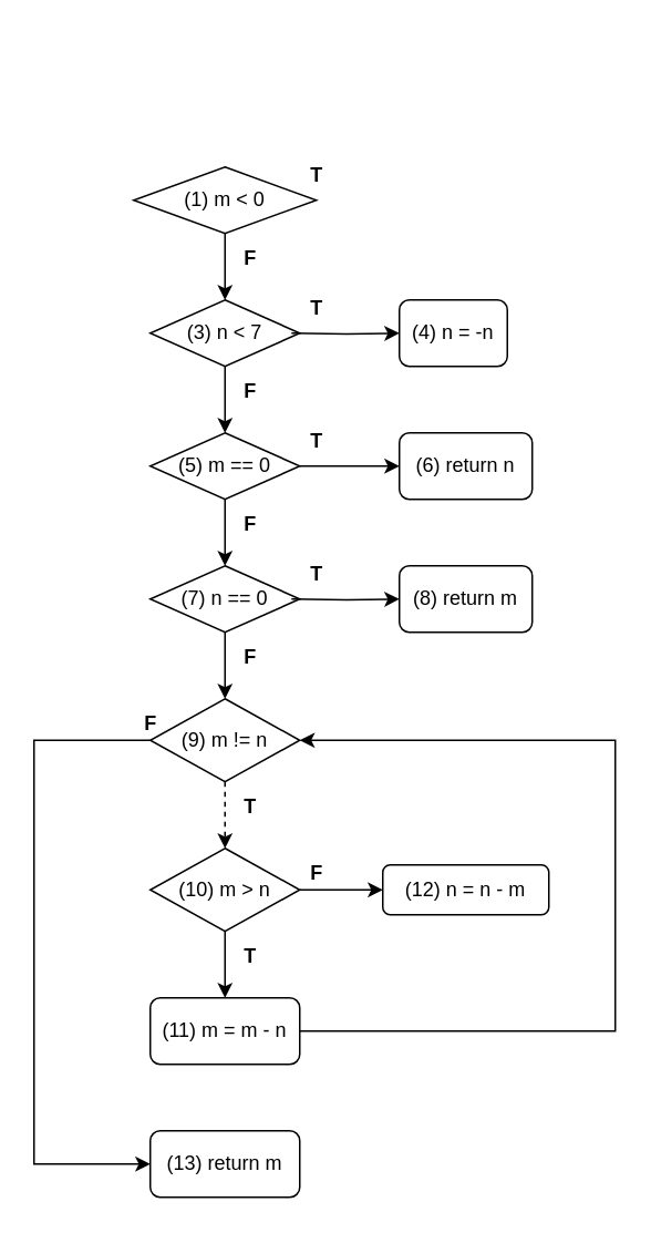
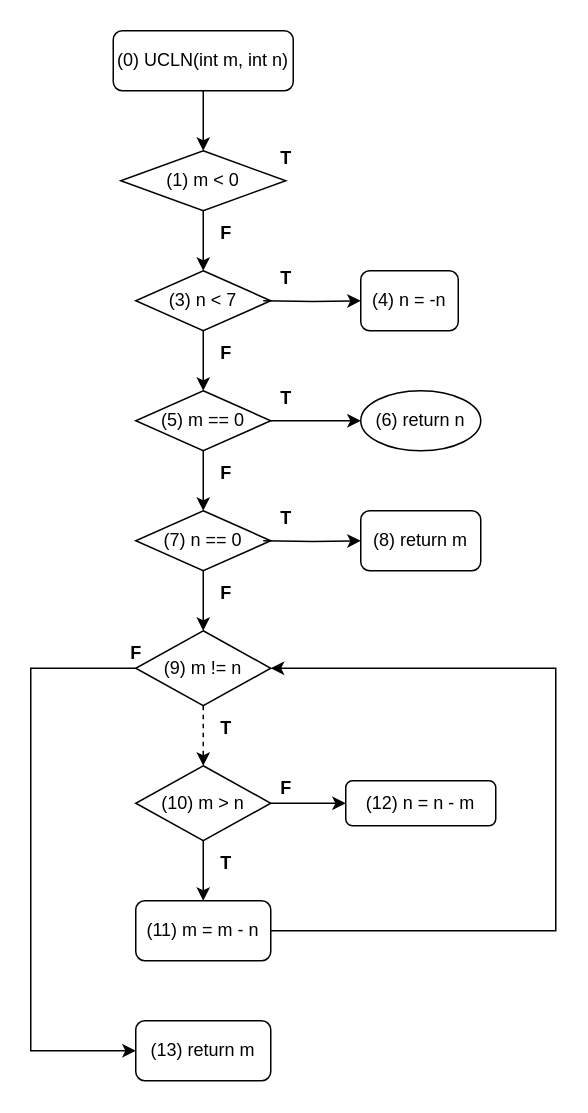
  <mxCell id="0" />
  <mxCell id="1" parent="0" />
+ <mxCell id="2" style="edgeStyle=orthogonalEdgeStyle;rounded=0;orthogonalLoop=1;jettySize=auto;html=1;exitX=0.5;exitY=1;exitDx=0;exitDy=0;" edge="1" parent="1" source="3" target="5"><mxGeometry relative="1" as="geometry"><mxPoint x="135" y="110" as="targetPoint" /></mxGeometry></mxCell>
+ <mxCell id="3" value="(0) UCLN(int m, int n)" style="rounded=1;whiteSpace=wrap;html=1;" vertex="1" parent="1"><mxGeometry x="75" y="20" width="120" height="40" as="geometry" /></mxCell>
  <mxCell id="4" style="edgeStyle=orthogonalEdgeStyle;rounded=0;orthogonalLoop=1;jettySize=auto;html=1;exitX=0.5;exitY=1;exitDx=0;exitDy=0;entryX=0.5;entryY=0;entryDx=0;entryDy=0;" edge="1" parent="1" source="5" target="7"><mxGeometry relative="1" as="geometry" /></mxCell>
  <mxCell id="5" value="&lt;span id=&quot;selected_text&quot;&gt;&lt;/span&gt;&lt;span id=&quot;selected_text&quot;&gt;&lt;/span&gt;(1) m &amp;lt; 0" style="rhombus;whiteSpace=wrap;html=1;" vertex="1" parent="1"><mxGeometry x="80" y="100" width="110" height="40" as="geometry" /></mxCell>
  <mxCell id="6" style="edgeStyle=orthogonalEdgeStyle;rounded=0;orthogonalLoop=1;jettySize=auto;html=1;exitX=0.5;exitY=1;exitDx=0;exitDy=0;entryX=0.5;entryY=0;entryDx=0;entryDy=0;" edge="1" parent="1" source="7" target="12"><mxGeometry relative="1" as="geometry" /></mxCell>
  <mxCell id="7" value="&lt;span id=&quot;selected_text&quot;&gt;&lt;/span&gt;&lt;span id=&quot;selected_text&quot;&gt;&lt;/span&gt;&lt;span id=&quot;selected_text&quot;&gt;&lt;/span&gt;(3) n &amp;lt; 7" style="rhombus;whiteSpace=wrap;html=1;" vertex="1" parent="1"><mxGeometry x="90" y="180" width="90" height="40" as="geometry" /></mxCell>
  <mxCell id="8" style="edgeStyle=orthogonalEdgeStyle;rounded=0;orthogonalLoop=1;jettySize=auto;html=1;exitX=1;exitY=0.5;exitDx=0;exitDy=0;" edge="1" parent="1" target="9"><mxGeometry relative="1" as="geometry"><mxPoint x="220" y="200" as="targetPoint" /><mxPoint x="175" y="200" as="sourcePoint" /></mxGeometry></mxCell>
  <mxCell id="9" value="&lt;span id=&quot;selected_text&quot;&gt;&lt;/span&gt;(4) n = -n" style="rounded=1;whiteSpace=wrap;html=1;" vertex="1" parent="1"><mxGeometry x="240" y="180" width="65" height="40" as="geometry" /></mxCell>
  <mxCell id="10" style="edgeStyle=orthogonalEdgeStyle;rounded=0;orthogonalLoop=1;jettySize=auto;html=1;exitX=1;exitY=0.5;exitDx=0;exitDy=0;" edge="1" parent="1" source="12" target="13"><mxGeometry relative="1" as="geometry"><mxPoint x="220" y="280" as="targetPoint" /></mxGeometry></mxCell>
  <mxCell id="11" style="edgeStyle=orthogonalEdgeStyle;rounded=0;orthogonalLoop=1;jettySize=auto;html=1;exitX=0.5;exitY=1;exitDx=0;exitDy=0;entryX=0.5;entryY=0;entryDx=0;entryDy=0;" edge="1" parent="1" source="12" target="15"><mxGeometry relative="1" as="geometry" /></mxCell>
  <mxCell id="12" value="&lt;span id=&quot;selected_text&quot;&gt;&lt;/span&gt;&lt;span id=&quot;selected_text&quot;&gt;&lt;/span&gt;&lt;span id=&quot;selected_text&quot;&gt;&lt;/span&gt;&lt;span id=&quot;selected_text&quot;&gt;&lt;/span&gt;&lt;span id=&quot;selected_text&quot;&gt;&lt;/span&gt;&lt;span id=&quot;selected_text&quot;&gt;&lt;/span&gt;(5) m == 0" style="rhombus;whiteSpace=wrap;html=1;" vertex="1" parent="1"><mxGeometry x="90" y="260" width="90" height="40" as="geometry" /></mxCell>
- <mxCell id="13" value="&lt;span id=&quot;selected_text&quot;&gt;&lt;/span&gt;&lt;span id=&quot;selected_text&quot;&gt;&lt;/span&gt;&lt;span id=&quot;selected_text&quot;&gt;&lt;/span&gt;&lt;span id=&quot;selected_text&quot;&gt;&lt;/span&gt;(6) return n" style="rounded=1;whiteSpace=wrap;html=1;" vertex="1" parent="1"><mxGeometry x="240" y="260" width="80" height="40" as="geometry" /></mxCell>
+ <mxCell id="13" value="&lt;span id=&quot;selected_text&quot;&gt;&lt;/span&gt;&lt;span id=&quot;selected_text&quot;&gt;&lt;/span&gt;&lt;span id=&quot;selected_text&quot;&gt;&lt;/span&gt;&lt;span id=&quot;selected_text&quot;&gt;&lt;/span&gt;(6) return n" style="ellipse;whiteSpace=wrap;html=1;" vertex="1" parent="1"><mxGeometry x="240" y="260" width="80" height="40" as="geometry" /></mxCell>
  <mxCell id="14" style="edgeStyle=orthogonalEdgeStyle;rounded=0;orthogonalLoop=1;jettySize=auto;html=1;exitX=0.5;exitY=1;exitDx=0;exitDy=0;" edge="1" parent="1" source="15" target="20"><mxGeometry relative="1" as="geometry"><mxPoint x="135" y="440" as="targetPoint" /></mxGeometry></mxCell>
  <mxCell id="15" value="&lt;span id=&quot;selected_text&quot;&gt;&lt;/span&gt;&lt;span id=&quot;selected_text&quot;&gt;&lt;/span&gt;&lt;span id=&quot;selected_text&quot;&gt;&lt;/span&gt;&lt;span id=&quot;selected_text&quot;&gt;&lt;/span&gt;&lt;span id=&quot;selected_text&quot;&gt;&lt;/span&gt;(7) n &lt;span id=&quot;selected_text&quot;&gt;&lt;/span&gt;== 0" style="rhombus;whiteSpace=wrap;html=1;" vertex="1" parent="1"><mxGeometry x="90" y="340" width="90" height="40" as="geometry" /></mxCell>
  <mxCell id="16" style="edgeStyle=orthogonalEdgeStyle;rounded=0;orthogonalLoop=1;jettySize=auto;html=1;exitX=1;exitY=0.5;exitDx=0;exitDy=0;" edge="1" parent="1" target="17"><mxGeometry relative="1" as="geometry"><mxPoint x="220" y="360" as="targetPoint" /><mxPoint x="175" y="360" as="sourcePoint" /></mxGeometry></mxCell>
  <mxCell id="17" value="&lt;span id=&quot;selected_text&quot;&gt;&lt;/span&gt;&lt;span id=&quot;selected_text&quot;&gt;&lt;/span&gt;&lt;span id=&quot;selected_text&quot;&gt;&lt;/span&gt;&lt;span id=&quot;selected_text&quot;&gt;&lt;/span&gt;&lt;span id=&quot;selected_text&quot;&gt;&lt;/span&gt;(8) return m" style="rounded=1;whiteSpace=wrap;html=1;" vertex="1" parent="1"><mxGeometry x="240" y="340" width="80" height="40" as="geometry" /></mxCell>
  <mxCell id="18" style="edgeStyle=orthogonalEdgeStyle;rounded=0;orthogonalLoop=1;jettySize=auto;html=1;exitX=0.5;exitY=1;exitDx=0;exitDy=0;entryX=0.5;entryY=0;entryDx=0;entryDy=0;dashed=1;" edge="1" parent="1" source="20" target="31"><mxGeometry relative="1" as="geometry"><mxPoint x="135" y="520" as="targetPoint" /></mxGeometry></mxCell>
  <mxCell id="19" style="edgeStyle=orthogonalEdgeStyle;rounded=0;orthogonalLoop=1;jettySize=auto;html=1;exitX=0;exitY=0.5;exitDx=0;exitDy=0;entryX=0;entryY=0.5;entryDx=0;entryDy=0;" edge="1" parent="1" source="20" target="38"><mxGeometry relative="1" as="geometry"><Array as="points"><mxPoint x="20" y="445" /><mxPoint x="20" y="700" /></Array></mxGeometry></mxCell>
  <mxCell id="20" value="(9) m != n" style="rhombus;whiteSpace=wrap;html=1;" vertex="1" parent="1"><mxGeometry x="90" y="420" width="90" height="50" as="geometry" /></mxCell>
  <mxCell id="21" value="&lt;span id=&quot;selected_text&quot;&gt;&lt;/span&gt;&lt;span id=&quot;selected_text&quot;&gt;&lt;/span&gt;&lt;b&gt;&lt;span id=&quot;selected_text&quot;&gt;&lt;/span&gt;T&lt;/b&gt;" style="text;html=1;align=center;verticalAlign=middle;resizable=0;points=[];autosize=1;strokeColor=none;fillColor=none;" vertex="1" parent="1"><mxGeometry x="175" y="90" width="30" height="30" as="geometry" /></mxCell>
  <mxCell id="22" value="&lt;span id=&quot;selected_text&quot;&gt;&lt;/span&gt;&lt;span id=&quot;selected_text&quot;&gt;&lt;/span&gt;&lt;b&gt;&lt;span id=&quot;selected_text&quot;&gt;&lt;/span&gt;F&lt;/b&gt;" style="text;html=1;align=center;verticalAlign=middle;resizable=0;points=[];autosize=1;strokeColor=none;fillColor=none;" vertex="1" parent="1"><mxGeometry x="135" y="140" width="30" height="30" as="geometry" /></mxCell>
  <mxCell id="23" value="&lt;span id=&quot;selected_text&quot;&gt;&lt;/span&gt;&lt;span id=&quot;selected_text&quot;&gt;&lt;/span&gt;&lt;b&gt;&lt;span id=&quot;selected_text&quot;&gt;&lt;/span&gt;T&lt;/b&gt;" style="text;html=1;align=center;verticalAlign=middle;resizable=0;points=[];autosize=1;strokeColor=none;fillColor=none;" vertex="1" parent="1"><mxGeometry x="175" y="170" width="30" height="30" as="geometry" /></mxCell>
  <mxCell id="24" value="&lt;span id=&quot;selected_text&quot;&gt;&lt;/span&gt;&lt;span id=&quot;selected_text&quot;&gt;&lt;/span&gt;&lt;b&gt;&lt;span id=&quot;selected_text&quot;&gt;&lt;/span&gt;T&lt;/b&gt;" style="text;html=1;align=center;verticalAlign=middle;resizable=0;points=[];autosize=1;strokeColor=none;fillColor=none;" vertex="1" parent="1"><mxGeometry x="175" y="250" width="30" height="30" as="geometry" /></mxCell>
  <mxCell id="25" value="&lt;span id=&quot;selected_text&quot;&gt;&lt;/span&gt;&lt;span id=&quot;selected_text&quot;&gt;&lt;/span&gt;&lt;b&gt;&lt;span id=&quot;selected_text&quot;&gt;&lt;/span&gt;T&lt;/b&gt;" style="text;html=1;align=center;verticalAlign=middle;resizable=0;points=[];autosize=1;strokeColor=none;fillColor=none;" vertex="1" parent="1"><mxGeometry x="175" y="330" width="30" height="30" as="geometry" /></mxCell>
  <mxCell id="26" value="&lt;span id=&quot;selected_text&quot;&gt;&lt;/span&gt;&lt;span id=&quot;selected_text&quot;&gt;&lt;/span&gt;&lt;b&gt;&lt;span id=&quot;selected_text&quot;&gt;&lt;/span&gt;F&lt;/b&gt;" style="text;html=1;align=center;verticalAlign=middle;resizable=0;points=[];autosize=1;strokeColor=none;fillColor=none;" vertex="1" parent="1"><mxGeometry x="135" y="220" width="30" height="30" as="geometry" /></mxCell>
  <mxCell id="27" value="&lt;span id=&quot;selected_text&quot;&gt;&lt;/span&gt;&lt;span id=&quot;selected_text&quot;&gt;&lt;/span&gt;&lt;b&gt;&lt;span id=&quot;selected_text&quot;&gt;&lt;/span&gt;F&lt;/b&gt;" style="text;html=1;align=center;verticalAlign=middle;resizable=0;points=[];autosize=1;strokeColor=none;fillColor=none;" vertex="1" parent="1"><mxGeometry x="135" y="300" width="30" height="30" as="geometry" /></mxCell>
  <mxCell id="28" value="&lt;span id=&quot;selected_text&quot;&gt;&lt;/span&gt;&lt;span id=&quot;selected_text&quot;&gt;&lt;/span&gt;&lt;b&gt;&lt;span id=&quot;selected_text&quot;&gt;&lt;/span&gt;F&lt;/b&gt;" style="text;html=1;align=center;verticalAlign=middle;resizable=0;points=[];autosize=1;strokeColor=none;fillColor=none;" vertex="1" parent="1"><mxGeometry x="135" y="380" width="30" height="30" as="geometry" /></mxCell>
  <mxCell id="29" style="edgeStyle=orthogonalEdgeStyle;rounded=0;orthogonalLoop=1;jettySize=auto;html=1;exitX=0.5;exitY=1;exitDx=0;exitDy=0;" edge="1" parent="1" source="31" target="33"><mxGeometry relative="1" as="geometry"><mxPoint x="135" y="610" as="targetPoint" /></mxGeometry></mxCell>
  <mxCell id="30" style="edgeStyle=orthogonalEdgeStyle;rounded=0;orthogonalLoop=1;jettySize=auto;html=1;exitX=1;exitY=0.5;exitDx=0;exitDy=0;" edge="1" parent="1" source="31" target="34"><mxGeometry relative="1" as="geometry"><mxPoint x="240" y="535" as="targetPoint" /></mxGeometry></mxCell>
  <mxCell id="31" value="&lt;span id=&quot;selected_text&quot;&gt;&lt;/span&gt;&lt;span id=&quot;selected_text&quot;&gt;&lt;/span&gt;&lt;span id=&quot;selected_text&quot;&gt;&lt;/span&gt;&lt;span id=&quot;selected_text&quot;&gt;&lt;/span&gt;&lt;span id=&quot;selected_text&quot;&gt;&lt;/span&gt;(10) m &amp;gt; n" style="rhombus;whiteSpace=wrap;html=1;" vertex="1" parent="1"><mxGeometry x="90" y="510" width="90" height="50" as="geometry" /></mxCell>
  <mxCell id="32" style="edgeStyle=orthogonalEdgeStyle;rounded=0;orthogonalLoop=1;jettySize=auto;html=1;exitX=1;exitY=0.5;exitDx=0;exitDy=0;entryX=1;entryY=0.5;entryDx=0;entryDy=0;" edge="1" parent="1" source="33" target="20"><mxGeometry relative="1" as="geometry"><Array as="points"><mxPoint x="370" y="620" /><mxPoint x="370" y="445" /></Array></mxGeometry></mxCell>
  <mxCell id="33" value="&lt;span id=&quot;selected_text&quot;&gt;&lt;/span&gt;&lt;span id=&quot;selected_text&quot;&gt;&lt;/span&gt;(11) m = m - n" style="rounded=1;whiteSpace=wrap;html=1;" vertex="1" parent="1"><mxGeometry x="90" y="600" width="90" height="40" as="geometry" /></mxCell>
  <mxCell id="34" value="&lt;span id=&quot;selected_text&quot;&gt;&lt;/span&gt;&lt;span id=&quot;selected_text&quot;&gt;&lt;/span&gt;(12) n = n - m" style="rounded=1;whiteSpace=wrap;html=1;" vertex="1" parent="1"><mxGeometry x="230" y="520" width="100" height="30" as="geometry" /></mxCell>
  <mxCell id="35" value="&lt;span id=&quot;selected_text&quot;&gt;&lt;/span&gt;&lt;span id=&quot;selected_text&quot;&gt;&lt;/span&gt;&lt;b&gt;&lt;span id=&quot;selected_text&quot;&gt;&lt;/span&gt;T&lt;/b&gt;" style="text;html=1;align=center;verticalAlign=middle;resizable=0;points=[];autosize=1;strokeColor=none;fillColor=none;" vertex="1" parent="1"><mxGeometry x="135" y="560" width="30" height="30" as="geometry" /></mxCell>
  <mxCell id="36" value="&lt;span id=&quot;selected_text&quot;&gt;&lt;/span&gt;&lt;span id=&quot;selected_text&quot;&gt;&lt;/span&gt;&lt;b&gt;&lt;span id=&quot;selected_text&quot;&gt;&lt;/span&gt;F&lt;/b&gt;" style="text;html=1;align=center;verticalAlign=middle;resizable=0;points=[];autosize=1;strokeColor=none;fillColor=none;" vertex="1" parent="1"><mxGeometry x="175" y="510" width="30" height="30" as="geometry" /></mxCell>
  <mxCell id="37" value="&lt;span id=&quot;selected_text&quot;&gt;&lt;/span&gt;&lt;span id=&quot;selected_text&quot;&gt;&lt;/span&gt;&lt;b&gt;&lt;span id=&quot;selected_text&quot;&gt;&lt;/span&gt;T&lt;/b&gt;" style="text;html=1;align=center;verticalAlign=middle;resizable=0;points=[];autosize=1;strokeColor=none;fillColor=none;" vertex="1" parent="1"><mxGeometry x="135" y="470" width="30" height="30" as="geometry" /></mxCell>
  <mxCell id="38" value="&lt;span id=&quot;selected_text&quot;&gt;&lt;/span&gt;&lt;span id=&quot;selected_text&quot;&gt;&lt;/span&gt;(13) retur&lt;span id=&quot;selected_text&quot;&gt;&lt;/span&gt;&lt;span id=&quot;selected_text&quot;&gt;&lt;/span&gt;&lt;span id=&quot;selected_text&quot;&gt;&lt;/span&gt;&lt;span id=&quot;selected_text&quot;&gt;&lt;/span&gt;&lt;span id=&quot;selected_text&quot;&gt;&lt;/span&gt;&lt;span id=&quot;selected_text&quot;&gt;&lt;/span&gt;&lt;span id=&quot;selected_text&quot;&gt;&lt;/span&gt;n m" style="rounded=1;whiteSpace=wrap;html=1;" vertex="1" parent="1"><mxGeometry x="90" y="680" width="90" height="40" as="geometry" /></mxCell>
  <mxCell id="39" value="&lt;span id=&quot;selected_text&quot;&gt;&lt;/span&gt;&lt;span id=&quot;selected_text&quot;&gt;&lt;/span&gt;&lt;b&gt;&lt;span id=&quot;selected_text&quot;&gt;&lt;/span&gt;F&lt;/b&gt;" style="text;html=1;align=center;verticalAlign=middle;resizable=0;points=[];autosize=1;strokeColor=none;fillColor=none;" vertex="1" parent="1"><mxGeometry x="75" y="420" width="30" height="30" as="geometry" /></mxCell>
